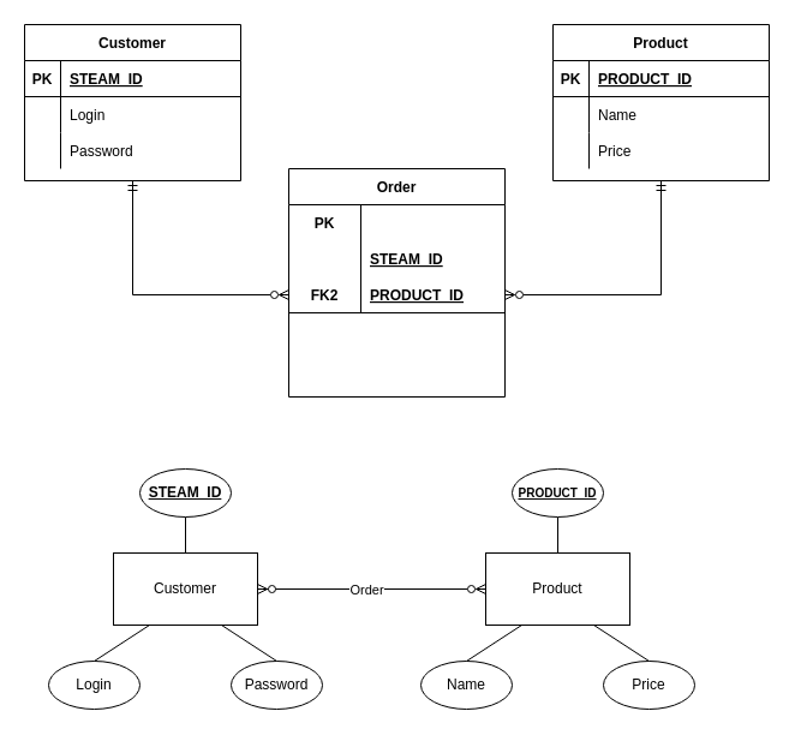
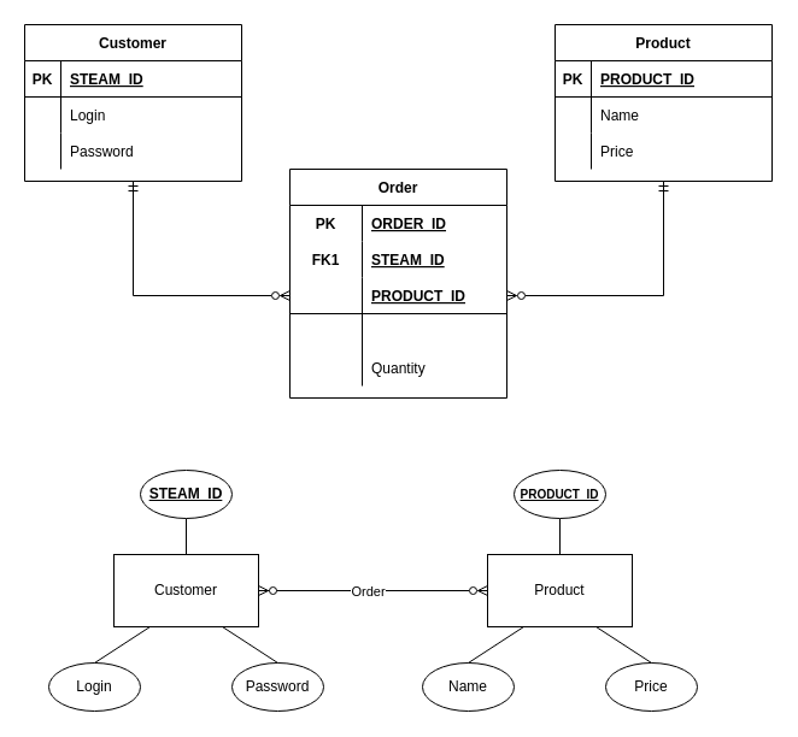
  <mxCell id="0" />
  <mxCell id="1" parent="0" />
  <mxCell id="2" style="edgeStyle=orthogonalEdgeStyle;rounded=0;orthogonalLoop=1;jettySize=auto;html=1;startArrow=ERmandOne;startFill=0;endArrow=ERzeroToMany;endFill=0;entryX=1;entryY=0.5;entryDx=0;entryDy=0;" parent="1" source="3" target="31" edge="1"><mxGeometry relative="1" as="geometry"><mxPoint x="-20" y="270" as="targetPoint" /></mxGeometry></mxCell>
  <mxCell id="3" value="Product" style="shape=table;startSize=30;container=1;collapsible=1;childLayout=tableLayout;fixedRows=1;rowLines=0;fontStyle=1;align=center;resizeLast=1;" parent="1" vertex="1"><mxGeometry x="460" y="20" width="180" height="130" as="geometry"><mxRectangle x="80" y="460" width="80" height="30" as="alternateBounds" /></mxGeometry></mxCell>
  <mxCell id="4" value="" style="shape=partialRectangle;collapsible=0;dropTarget=0;pointerEvents=0;fillColor=none;top=0;left=0;bottom=1;right=0;points=[[0,0.5],[1,0.5]];portConstraint=eastwest;" parent="3" vertex="1"><mxGeometry y="30" width="180" height="30" as="geometry" /></mxCell>
  <mxCell id="5" value="PK" style="shape=partialRectangle;connectable=0;fillColor=none;top=0;left=0;bottom=0;right=0;fontStyle=1;overflow=hidden;" parent="4" vertex="1"><mxGeometry width="30" height="30" as="geometry"><mxRectangle width="30" height="30" as="alternateBounds" /></mxGeometry></mxCell>
  <mxCell id="6" value="PRODUCT_ID" style="shape=partialRectangle;connectable=0;fillColor=none;top=0;left=0;bottom=0;right=0;align=left;spacingLeft=6;fontStyle=5;overflow=hidden;" parent="4" vertex="1"><mxGeometry x="30" width="150" height="30" as="geometry"><mxRectangle width="150" height="30" as="alternateBounds" /></mxGeometry></mxCell>
  <mxCell id="7" value="" style="shape=partialRectangle;collapsible=0;dropTarget=0;pointerEvents=0;fillColor=none;top=0;left=0;bottom=0;right=0;points=[[0,0.5],[1,0.5]];portConstraint=eastwest;" parent="3" vertex="1"><mxGeometry y="60" width="180" height="30" as="geometry" /></mxCell>
  <mxCell id="8" value="" style="shape=partialRectangle;connectable=0;fillColor=none;top=0;left=0;bottom=0;right=0;editable=1;overflow=hidden;" parent="7" vertex="1"><mxGeometry width="30" height="30" as="geometry"><mxRectangle width="30" height="30" as="alternateBounds" /></mxGeometry></mxCell>
  <mxCell id="9" value="Name" style="shape=partialRectangle;connectable=0;fillColor=none;top=0;left=0;bottom=0;right=0;align=left;spacingLeft=6;overflow=hidden;" parent="7" vertex="1"><mxGeometry x="30" width="150" height="30" as="geometry"><mxRectangle width="150" height="30" as="alternateBounds" /></mxGeometry></mxCell>
  <mxCell id="10" value="" style="shape=partialRectangle;collapsible=0;dropTarget=0;pointerEvents=0;fillColor=none;top=0;left=0;bottom=0;right=0;points=[[0,0.5],[1,0.5]];portConstraint=eastwest;" parent="3" vertex="1"><mxGeometry y="90" width="180" height="30" as="geometry" /></mxCell>
  <mxCell id="11" value="" style="shape=partialRectangle;connectable=0;fillColor=none;top=0;left=0;bottom=0;right=0;editable=1;overflow=hidden;" parent="10" vertex="1"><mxGeometry width="30" height="30" as="geometry"><mxRectangle width="30" height="30" as="alternateBounds" /></mxGeometry></mxCell>
  <mxCell id="12" value="Price" style="shape=partialRectangle;connectable=0;fillColor=none;top=0;left=0;bottom=0;right=0;align=left;spacingLeft=6;overflow=hidden;" parent="10" vertex="1"><mxGeometry x="30" width="150" height="30" as="geometry"><mxRectangle width="150" height="30" as="alternateBounds" /></mxGeometry></mxCell>
  <mxCell id="13" style="edgeStyle=orthogonalEdgeStyle;rounded=0;orthogonalLoop=1;jettySize=auto;html=1;entryX=0;entryY=0.5;entryDx=0;entryDy=0;endArrow=ERzeroToMany;endFill=0;startArrow=ERmandOne;startFill=0;" parent="1" source="14" target="31" edge="1"><mxGeometry relative="1" as="geometry"><mxPoint x="394" y="195" as="targetPoint" /></mxGeometry></mxCell>
  <mxCell id="14" value="Customer" style="shape=table;startSize=30;container=1;collapsible=1;childLayout=tableLayout;fixedRows=1;rowLines=0;fontStyle=1;align=center;resizeLast=1;" parent="1" vertex="1"><mxGeometry x="20" y="20" width="180" height="130" as="geometry" /></mxCell>
  <mxCell id="15" value="" style="shape=partialRectangle;collapsible=0;dropTarget=0;pointerEvents=0;fillColor=none;top=0;left=0;bottom=1;right=0;points=[[0,0.5],[1,0.5]];portConstraint=eastwest;" parent="14" vertex="1"><mxGeometry y="30" width="180" height="30" as="geometry" /></mxCell>
  <mxCell id="16" value="PK" style="shape=partialRectangle;connectable=0;fillColor=none;top=0;left=0;bottom=0;right=0;fontStyle=1;overflow=hidden;" parent="15" vertex="1"><mxGeometry width="30" height="30" as="geometry"><mxRectangle width="30" height="30" as="alternateBounds" /></mxGeometry></mxCell>
  <mxCell id="17" value="STEAM_ID" style="shape=partialRectangle;connectable=0;fillColor=none;top=0;left=0;bottom=0;right=0;align=left;spacingLeft=6;fontStyle=5;overflow=hidden;" parent="15" vertex="1"><mxGeometry x="30" width="150" height="30" as="geometry"><mxRectangle width="150" height="30" as="alternateBounds" /></mxGeometry></mxCell>
  <mxCell id="18" value="" style="shape=partialRectangle;collapsible=0;dropTarget=0;pointerEvents=0;fillColor=none;top=0;left=0;bottom=0;right=0;points=[[0,0.5],[1,0.5]];portConstraint=eastwest;" parent="14" vertex="1"><mxGeometry y="60" width="180" height="30" as="geometry" /></mxCell>
  <mxCell id="19" value="" style="shape=partialRectangle;connectable=0;fillColor=none;top=0;left=0;bottom=0;right=0;editable=1;overflow=hidden;" parent="18" vertex="1"><mxGeometry width="30" height="30" as="geometry"><mxRectangle width="30" height="30" as="alternateBounds" /></mxGeometry></mxCell>
  <mxCell id="20" value="Login" style="shape=partialRectangle;connectable=0;fillColor=none;top=0;left=0;bottom=0;right=0;align=left;spacingLeft=6;overflow=hidden;" parent="18" vertex="1"><mxGeometry x="30" width="150" height="30" as="geometry"><mxRectangle width="150" height="30" as="alternateBounds" /></mxGeometry></mxCell>
  <mxCell id="21" value="" style="shape=partialRectangle;collapsible=0;dropTarget=0;pointerEvents=0;fillColor=none;top=0;left=0;bottom=0;right=0;points=[[0,0.5],[1,0.5]];portConstraint=eastwest;" parent="14" vertex="1"><mxGeometry y="90" width="180" height="30" as="geometry" /></mxCell>
  <mxCell id="22" value="" style="shape=partialRectangle;connectable=0;fillColor=none;top=0;left=0;bottom=0;right=0;editable=1;overflow=hidden;" parent="21" vertex="1"><mxGeometry width="30" height="30" as="geometry"><mxRectangle width="30" height="30" as="alternateBounds" /></mxGeometry></mxCell>
  <mxCell id="23" value="Password" style="shape=partialRectangle;connectable=0;fillColor=none;top=0;left=0;bottom=0;right=0;align=left;spacingLeft=6;overflow=hidden;" parent="21" vertex="1"><mxGeometry x="30" width="150" height="30" as="geometry"><mxRectangle width="150" height="30" as="alternateBounds" /></mxGeometry></mxCell>
  <mxCell id="24" value="Order" style="shape=table;startSize=30;container=1;collapsible=1;childLayout=tableLayout;fixedRows=1;rowLines=0;fontStyle=1;align=center;resizeLast=1;comic=0;" parent="1" vertex="1"><mxGeometry x="240" y="140" width="180" height="190" as="geometry" /></mxCell>
  <mxCell id="25" style="shape=partialRectangle;collapsible=0;dropTarget=0;pointerEvents=0;fillColor=none;top=0;left=0;bottom=0;right=0;points=[[0,0.5],[1,0.5]];portConstraint=eastwest;comic=0;" parent="24" vertex="1"><mxGeometry y="30" width="180" height="30" as="geometry" /></mxCell>
  <mxCell id="26" value="PK" style="shape=partialRectangle;connectable=0;fillColor=none;top=0;left=0;bottom=0;right=0;fontStyle=1;overflow=hidden;comic=0;" parent="25" vertex="1"><mxGeometry width="60" height="30" as="geometry"><mxRectangle width="60" height="30" as="alternateBounds" /></mxGeometry></mxCell>
+ <mxCell id="27" value="ORDER_ID" style="shape=partialRectangle;connectable=0;fillColor=none;top=0;left=0;bottom=0;right=0;align=left;spacingLeft=6;fontStyle=5;overflow=hidden;comic=0;" parent="25" vertex="1"><mxGeometry x="60" width="120" height="30" as="geometry"><mxRectangle width="120" height="30" as="alternateBounds" /></mxGeometry></mxCell>
  <mxCell id="28" value="" style="shape=partialRectangle;collapsible=0;dropTarget=0;pointerEvents=0;fillColor=none;top=0;left=0;bottom=0;right=0;points=[[0,0.5],[1,0.5]];portConstraint=eastwest;comic=0;" parent="24" vertex="1"><mxGeometry y="60" width="180" height="30" as="geometry" /></mxCell>
+ <mxCell id="29" value="FK1" style="shape=partialRectangle;connectable=0;fillColor=none;top=0;left=0;bottom=0;right=0;fontStyle=1;overflow=hidden;comic=0;" parent="28" vertex="1"><mxGeometry width="60" height="30" as="geometry"><mxRectangle width="60" height="30" as="alternateBounds" /></mxGeometry></mxCell>
  <mxCell id="30" value="STEAM_ID" style="shape=partialRectangle;connectable=0;fillColor=none;top=0;left=0;bottom=0;right=0;align=left;spacingLeft=6;fontStyle=5;overflow=hidden;comic=0;" parent="28" vertex="1"><mxGeometry x="60" width="120" height="30" as="geometry"><mxRectangle width="120" height="30" as="alternateBounds" /></mxGeometry></mxCell>
  <mxCell id="31" value="" style="shape=partialRectangle;collapsible=0;dropTarget=0;pointerEvents=0;fillColor=none;top=0;left=0;bottom=1;right=0;points=[[0,0.5],[1,0.5]];portConstraint=eastwest;comic=0;" parent="24" vertex="1"><mxGeometry y="90" width="180" height="30" as="geometry" /></mxCell>
- <mxCell id="32" value="FK2" style="shape=partialRectangle;connectable=0;fillColor=none;top=0;left=0;bottom=0;right=0;fontStyle=1;overflow=hidden;comic=0;" parent="31" vertex="1"><mxGeometry width="60" height="30" as="geometry"><mxRectangle width="60" height="30" as="alternateBounds" /></mxGeometry></mxCell>
  <mxCell id="33" value="PRODUCT_ID" style="shape=partialRectangle;connectable=0;fillColor=none;top=0;left=0;bottom=0;right=0;align=left;spacingLeft=6;fontStyle=5;overflow=hidden;comic=0;" parent="31" vertex="1"><mxGeometry x="60" width="120" height="30" as="geometry"><mxRectangle width="120" height="30" as="alternateBounds" /></mxGeometry></mxCell>
  <mxCell id="34" value="" style="shape=partialRectangle;collapsible=0;dropTarget=0;pointerEvents=0;fillColor=none;top=0;left=0;bottom=0;right=0;points=[[0,0.5],[1,0.5]];portConstraint=eastwest;comic=0;" parent="24" vertex="1"><mxGeometry y="120" width="180" height="30" as="geometry" /></mxCell>
  <mxCell id="35" value="" style="shape=partialRectangle;connectable=0;fillColor=none;top=0;left=0;bottom=0;right=0;editable=1;overflow=hidden;comic=0;" parent="34" vertex="1"><mxGeometry width="60" height="30" as="geometry"><mxRectangle width="60" height="30" as="alternateBounds" /></mxGeometry></mxCell>
  <mxCell id="36" value="" style="shape=partialRectangle;collapsible=0;dropTarget=0;pointerEvents=0;fillColor=none;top=0;left=0;bottom=0;right=0;points=[[0,0.5],[1,0.5]];portConstraint=eastwest;comic=0;" parent="24" vertex="1"><mxGeometry y="150" width="180" height="30" as="geometry" /></mxCell>
  <mxCell id="37" value="" style="shape=partialRectangle;connectable=0;fillColor=none;top=0;left=0;bottom=0;right=0;editable=1;overflow=hidden;comic=0;" parent="36" vertex="1"><mxGeometry width="60" height="30" as="geometry"><mxRectangle width="60" height="30" as="alternateBounds" /></mxGeometry></mxCell>
+ <mxCell id="38" value="Quantity" style="shape=partialRectangle;connectable=0;fillColor=none;top=0;left=0;bottom=0;right=0;align=left;spacingLeft=6;overflow=hidden;comic=0;" parent="36" vertex="1"><mxGeometry x="60" width="120" height="30" as="geometry"><mxRectangle width="120" height="30" as="alternateBounds" /></mxGeometry></mxCell>
  <mxCell id="39" style="edgeStyle=orthogonalEdgeStyle;rounded=0;orthogonalLoop=1;jettySize=auto;html=1;exitX=1;exitY=0.5;exitDx=0;exitDy=0;entryX=0;entryY=0.5;entryDx=0;entryDy=0;startArrow=ERzeroToMany;startFill=1;endArrow=ERzeroToMany;endFill=0;" parent="1" source="41" target="43" edge="1"><mxGeometry relative="1" as="geometry"><mxPoint x="334" y="490" as="targetPoint" /></mxGeometry></mxCell>
  <mxCell id="40" value="Order" style="edgeLabel;html=1;align=center;verticalAlign=middle;resizable=0;points=[];" parent="39" vertex="1" connectable="0"><mxGeometry x="-0.12" relative="1" as="geometry"><mxPoint x="6" as="offset" /></mxGeometry></mxCell>
  <mxCell id="41" value="Customer" style="rounded=0;whiteSpace=wrap;html=1;" parent="1" vertex="1"><mxGeometry x="94" y="460" width="120" height="60" as="geometry" /></mxCell>
  <mxCell id="42" style="edgeStyle=orthogonalEdgeStyle;rounded=0;orthogonalLoop=1;jettySize=auto;html=1;entryX=0.5;entryY=1;entryDx=0;entryDy=0;startArrow=none;startFill=0;endArrow=none;endFill=0;" parent="1" source="43" target="44" edge="1"><mxGeometry relative="1" as="geometry" /></mxCell>
  <mxCell id="43" value="Product" style="rounded=0;whiteSpace=wrap;html=1;" parent="1" vertex="1"><mxGeometry x="404" y="460" width="120" height="60" as="geometry" /></mxCell>
  <mxCell id="44" value="&lt;b style=&quot;font-size: 10px;&quot;&gt;&lt;u style=&quot;font-size: 10px;&quot;&gt;PRODUCT_ID&lt;/u&gt;&lt;/b&gt;" style="ellipse;whiteSpace=wrap;html=1;fontSize=10;" parent="1" vertex="1"><mxGeometry x="426" y="390" width="76" height="40" as="geometry" /></mxCell>
  <mxCell id="45" value="Name" style="ellipse;whiteSpace=wrap;html=1;" parent="1" vertex="1"><mxGeometry x="350" y="550" width="76" height="40" as="geometry" /></mxCell>
  <mxCell id="46" value="Price" style="ellipse;whiteSpace=wrap;html=1;" parent="1" vertex="1"><mxGeometry x="502" y="550" width="76" height="40" as="geometry" /></mxCell>
  <mxCell id="47" style="edgeStyle=orthogonalEdgeStyle;rounded=0;orthogonalLoop=1;jettySize=auto;html=1;entryX=0.5;entryY=1;entryDx=0;entryDy=0;startArrow=none;startFill=0;endArrow=none;endFill=0;exitX=0.5;exitY=0;exitDx=0;exitDy=0;" parent="1" source="41" target="48" edge="1"><mxGeometry relative="1" as="geometry"><mxPoint x="154" y="460" as="sourcePoint" /></mxGeometry></mxCell>
  <mxCell id="48" value="&lt;b&gt;&lt;u&gt;STEAM_ID&lt;/u&gt;&lt;/b&gt;" style="ellipse;whiteSpace=wrap;html=1;" parent="1" vertex="1"><mxGeometry x="116" y="390" width="76" height="40" as="geometry" /></mxCell>
  <mxCell id="49" style="rounded=0;orthogonalLoop=1;jettySize=auto;html=1;entryX=0.25;entryY=1;entryDx=0;entryDy=0;startArrow=none;startFill=0;endArrow=none;endFill=0;exitX=0.5;exitY=0;exitDx=0;exitDy=0;" parent="1" source="45" target="43" edge="1"><mxGeometry relative="1" as="geometry"><mxPoint x="435" y="560" as="sourcePoint" /><mxPoint x="455" y="540" as="targetPoint" /></mxGeometry></mxCell>
  <mxCell id="50" style="rounded=0;orthogonalLoop=1;jettySize=auto;html=1;entryX=0.75;entryY=1;entryDx=0;entryDy=0;startArrow=none;startFill=0;endArrow=none;endFill=0;exitX=0.5;exitY=0;exitDx=0;exitDy=0;" parent="1" source="46" target="43" edge="1"><mxGeometry relative="1" as="geometry"><mxPoint x="398" y="560" as="sourcePoint" /><mxPoint x="444" y="530" as="targetPoint" /></mxGeometry></mxCell>
  <mxCell id="51" value="Login" style="ellipse;whiteSpace=wrap;html=1;" parent="1" vertex="1"><mxGeometry x="40" y="550" width="76" height="40" as="geometry" /></mxCell>
  <mxCell id="52" value="Password" style="ellipse;whiteSpace=wrap;html=1;" parent="1" vertex="1"><mxGeometry x="192" y="550" width="76" height="40" as="geometry" /></mxCell>
  <mxCell id="53" style="rounded=0;orthogonalLoop=1;jettySize=auto;html=1;entryX=0.25;entryY=1;entryDx=0;entryDy=0;startArrow=none;startFill=0;endArrow=none;endFill=0;exitX=0.5;exitY=0;exitDx=0;exitDy=0;" parent="1" source="51" target="41" edge="1"><mxGeometry relative="1" as="geometry"><mxPoint x="125" y="560" as="sourcePoint" /><mxPoint x="124" y="520" as="targetPoint" /></mxGeometry></mxCell>
  <mxCell id="54" style="rounded=0;orthogonalLoop=1;jettySize=auto;html=1;startArrow=none;startFill=0;endArrow=none;endFill=0;exitX=0.5;exitY=0;exitDx=0;exitDy=0;" parent="1" source="52" edge="1"><mxGeometry relative="1" as="geometry"><mxPoint x="88" y="560" as="sourcePoint" /><mxPoint x="184" y="520" as="targetPoint" /></mxGeometry></mxCell>
